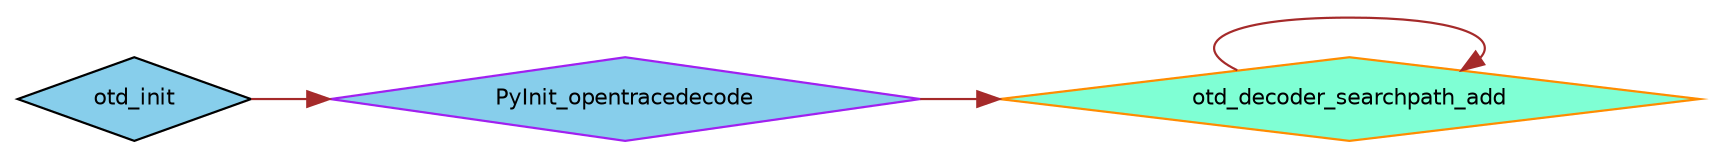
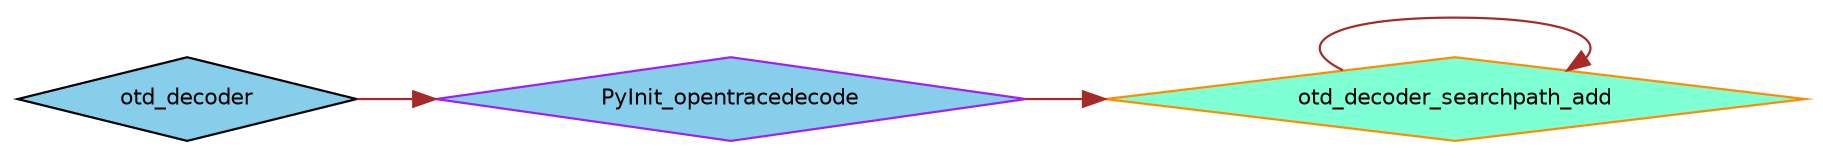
  digraph {
    fontname="DejaVu Sans"
    rankdir=LR
    node [fillcolor=skyblue fontname="DejaVu Sans" fontsize=10 shape=diamond style=filled]
    edge [color=brown fontname="DejaVu Sans" fontsize=10 labelfontname=Helvetica labelfontsize=10 style=solid]
-   n1 [color=black fontcolor=black height=0.2 label=otd_init width=0.4]
+   n1 [color=black fontcolor=black height=0.2 label=otd_decoder width=0.4]
    n2 [color=purple height=0.2 label=PyInit_opentracedecode width=0.4]
    n3 [color=darkorange fillcolor=aquamarine height=0.2 label=otd_decoder_searchpath_add width=0.4]
    n1 -> n2
    n2 -> n3
    n3 -> n3
  }
